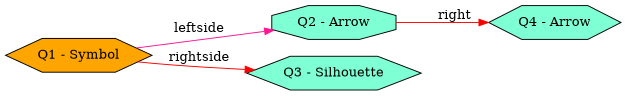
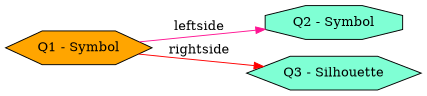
  digraph {
    rankdir=LR
    node [fillcolor=aquamarine shape=hexagon style=filled]
    edge [color=red]
    n1 [fillcolor=orange label="Q1 - Symbol"]
-   "Q2 - Symbol" [shape=octagon label="Q2 - Arrow"]
+   "Q2 - Symbol" [shape=octagon]
    "Q3 - Silhouette"
-   "Q4 - Arrow"
    n1 -> "Q2 - Symbol" [color=deeppink label=leftside]
    n1 -> "Q3 - Silhouette" [label=rightside]
-   "Q2 - Symbol" -> "Q4 - Arrow" [label=right]
  }
